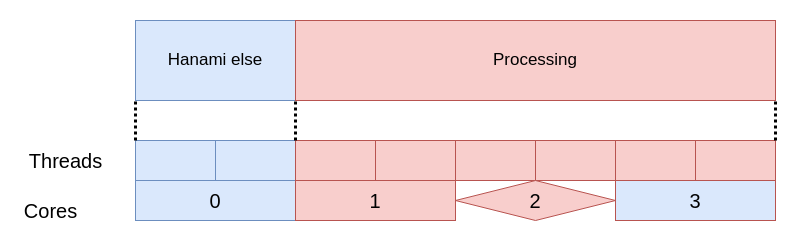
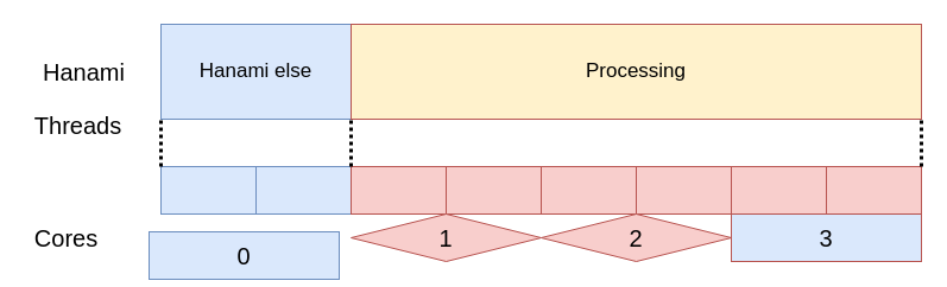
  <mxCell id="0" />
  <mxCell id="1" parent="0" />
  <mxCell id="2" value="" style="rounded=0;whiteSpace=wrap;html=1;fillColor=#dae8fc;strokeColor=#6c8ebf;" parent="1" vertex="1"><mxGeometry x="135" y="140" width="80" height="40" as="geometry" /></mxCell>
- <mxCell id="3" value="0" style="rounded=0;whiteSpace=wrap;html=1;fillColor=#dae8fc;strokeColor=#6c8ebf;strokeWidth=1;fontSize=20;" parent="1" vertex="1"><mxGeometry x="135" y="180" width="160" height="40" as="geometry" /></mxCell>
- <mxCell id="4" value="Cores" style="text;html=1;align=center;verticalAlign=middle;resizable=0;points=[];autosize=1;fontSize=20;" parent="1" vertex="1"><mxGeometry x="15" y="195" width="70" height="30" as="geometry" /></mxCell>
- <mxCell id="5" value="Threads" style="text;html=1;align=center;verticalAlign=middle;resizable=0;points=[];autosize=1;fontSize=20;" parent="1" vertex="1"><mxGeometry x="20" y="145" width="90" height="30" as="geometry" /></mxCell>
+ <mxCell id="3" value="0" style="rounded=0;whiteSpace=wrap;html=1;fillColor=#dae8fc;strokeColor=#6c8ebf;strokeWidth=1;fontSize=20;" parent="1" vertex="1"><mxGeometry x="125" y="195" width="160" height="40" as="geometry" /></mxCell>
+ <mxCell id="4" value="Cores" style="text;html=1;align=center;verticalAlign=middle;resizable=0;points=[];autosize=1;fontSize=20;" parent="1" vertex="1"><mxGeometry x="20" y="185" width="70" height="30" as="geometry" /></mxCell>
+ <mxCell id="5" value="Threads" style="text;html=1;align=center;verticalAlign=middle;resizable=0;points=[];autosize=1;fontSize=20;" parent="1" vertex="1"><mxGeometry x="20" y="90" width="90" height="30" as="geometry" /></mxCell>
  <mxCell id="6" value="" style="rounded=0;whiteSpace=wrap;html=1;fillColor=#dae8fc;strokeColor=#6c8ebf;" parent="1" vertex="1"><mxGeometry x="215" y="140" width="80" height="40" as="geometry" /></mxCell>
  <mxCell id="7" value="" style="rounded=0;whiteSpace=wrap;html=1;fillColor=#f8cecc;strokeColor=#b85450;" parent="1" vertex="1"><mxGeometry x="295" y="140" width="80" height="40" as="geometry" /></mxCell>
  <mxCell id="8" value="" style="rounded=0;whiteSpace=wrap;html=1;fillColor=#f8cecc;strokeColor=#b85450;" parent="1" vertex="1"><mxGeometry x="375" y="140" width="80" height="40" as="geometry" /></mxCell>
  <mxCell id="9" value="" style="rounded=0;whiteSpace=wrap;html=1;fillColor=#f8cecc;strokeColor=#b85450;" parent="1" vertex="1"><mxGeometry x="455" y="140" width="80" height="40" as="geometry" /></mxCell>
  <mxCell id="10" value="" style="rounded=0;whiteSpace=wrap;html=1;fillColor=#f8cecc;strokeColor=#b85450;" parent="1" vertex="1"><mxGeometry x="535" y="140" width="80" height="40" as="geometry" /></mxCell>
  <mxCell id="11" value="" style="rounded=0;whiteSpace=wrap;html=1;fillColor=#f8cecc;strokeColor=#b85450;" parent="1" vertex="1"><mxGeometry x="615" y="140" width="80" height="40" as="geometry" /></mxCell>
  <mxCell id="12" value="" style="rounded=0;whiteSpace=wrap;html=1;fillColor=#f8cecc;strokeColor=#b85450;" parent="1" vertex="1"><mxGeometry x="695" y="140" width="80" height="40" as="geometry" /></mxCell>
- <mxCell id="13" value="1" style="rounded=0;whiteSpace=wrap;html=1;fillColor=#f8cecc;strokeColor=#b85450;strokeWidth=1;fontSize=20;" parent="1" vertex="1"><mxGeometry x="295" y="180" width="160" height="40" as="geometry" /></mxCell>
+ <mxCell id="13" value="1" style="rhombus;whiteSpace=wrap;html=1;fillColor=#f8cecc;strokeColor=#b85450;strokeWidth=1;fontSize=20;" parent="1" vertex="1"><mxGeometry x="295" y="180" width="160" height="40" as="geometry" /></mxCell>
  <mxCell id="14" value="2" style="rhombus;whiteSpace=wrap;html=1;fillColor=#f8cecc;strokeColor=#b85450;strokeWidth=1;fontSize=20;" parent="1" vertex="1"><mxGeometry x="455" y="180" width="160" height="40" as="geometry" /></mxCell>
  <mxCell id="15" value="3" style="rounded=0;whiteSpace=wrap;html=1;fillColor=#dae8fc;strokeColor=#b85450;strokeWidth=1;fontSize=20;" parent="1" vertex="1"><mxGeometry x="615" y="180" width="160" height="40" as="geometry" /></mxCell>
  <mxCell id="16" value="Hanami else" style="rounded=0;whiteSpace=wrap;html=1;fillColor=#dae8fc;strokeColor=#6c8ebf;strokeWidth=1;fontSize=17;" parent="1" vertex="1"><mxGeometry x="135" y="20" width="160" height="80" as="geometry" /></mxCell>
- <mxCell id="17" value="Processing" style="rounded=0;whiteSpace=wrap;html=1;fillColor=#f8cecc;strokeColor=#b85450;strokeWidth=1;fontSize=17;" parent="1" vertex="1"><mxGeometry x="295" y="20" width="480" height="80" as="geometry" /></mxCell>
+ <mxCell id="17" value="Processing" style="rounded=0;whiteSpace=wrap;html=1;fillColor=#fff2cc;strokeColor=#b85450;strokeWidth=1;fontSize=17;" parent="1" vertex="1"><mxGeometry x="295" y="20" width="480" height="80" as="geometry" /></mxCell>
  <mxCell id="18" value="" style="endArrow=none;dashed=1;html=1;fontSize=17;entryX=0;entryY=1;entryDx=0;entryDy=0;exitX=0;exitY=0;exitDx=0;exitDy=0;strokeWidth=3;dashPattern=1 1;" parent="1" source="2" target="16" edge="1"><mxGeometry width="50" height="50" relative="1" as="geometry"><mxPoint x="355" y="40" as="sourcePoint" /><mxPoint x="405" y="-10" as="targetPoint" /></mxGeometry></mxCell>
  <mxCell id="19" value="" style="endArrow=none;dashed=1;html=1;fontSize=17;entryX=0;entryY=1;entryDx=0;entryDy=0;exitX=0;exitY=0;exitDx=0;exitDy=0;strokeWidth=3;dashPattern=1 1;" parent="1" edge="1"><mxGeometry width="50" height="50" relative="1" as="geometry"><mxPoint x="295" y="140" as="sourcePoint" /><mxPoint x="295" y="100" as="targetPoint" /></mxGeometry></mxCell>
  <mxCell id="20" value="" style="endArrow=none;dashed=1;html=1;fontSize=17;entryX=1;entryY=1;entryDx=0;entryDy=0;exitX=1;exitY=0;exitDx=0;exitDy=0;strokeWidth=3;dashPattern=1 1;" parent="1" source="12" target="17" edge="1"><mxGeometry width="50" height="50" relative="1" as="geometry"><mxPoint x="155" y="160" as="sourcePoint" /><mxPoint x="155" y="120" as="targetPoint" /></mxGeometry></mxCell>
+ <mxCell id="21" value="Hanami" style="text;html=1;align=center;verticalAlign=middle;resizable=0;points=[];autosize=1;fontSize=20;" parent="1" vertex="1"><mxGeometry x="30" y="45" width="80" height="30" as="geometry" /></mxCell>
